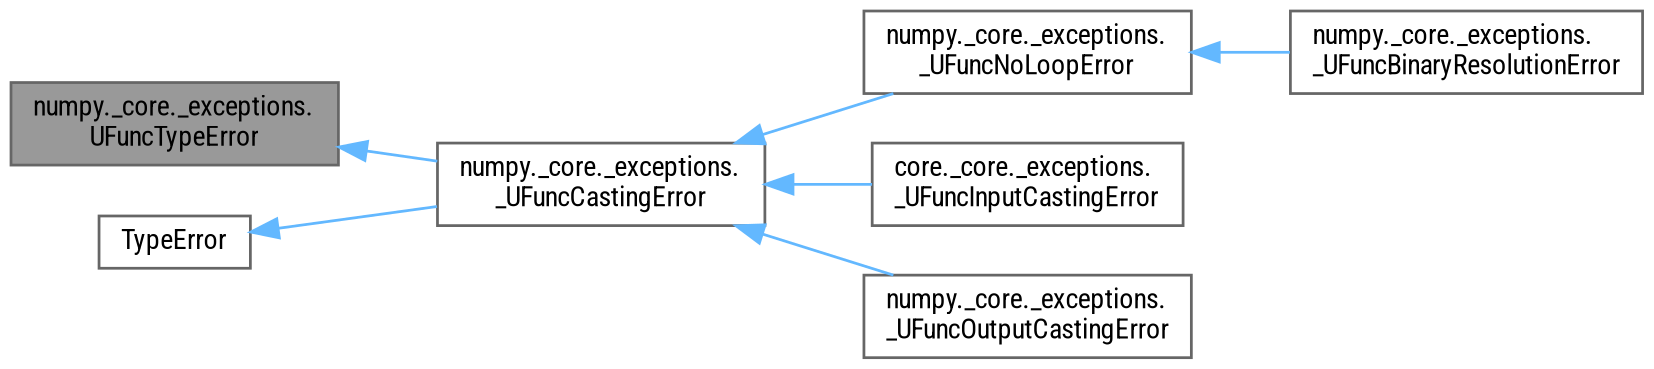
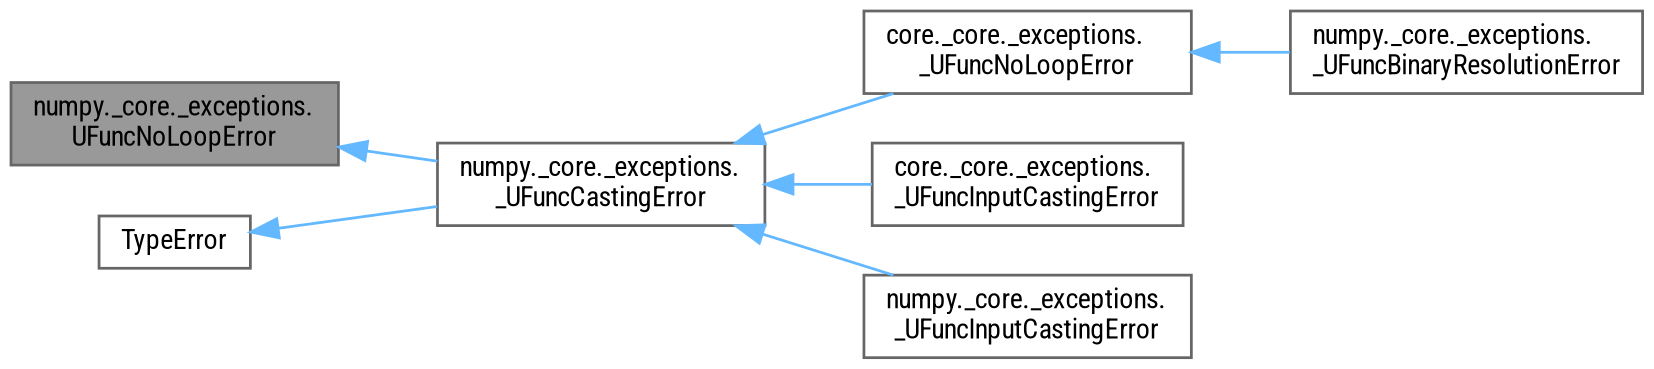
  digraph {
    fontname="Roboto Condensed"
    rankdir=LR
    node [color=gray40 fillcolor=white fontname="Roboto Condensed" fontsize=10 shape=box style=filled]
    edge [color=steelblue1 dir=back fontname="Roboto Condensed" fontsize=10 labelfontname=Helvetica labelfontsize=10 style=solid]
-   n1 [fillcolor=grey60 fontcolor=black height=0.2 label="numpy._core._exceptions.\lUFuncTypeError" width=0.4]
+   n1 [fillcolor=grey60 fontcolor=black height=0.2 label="numpy._core._exceptions.\lUFuncNoLoopError" width=0.4]
    n2 [height=0.2 label="numpy._core._exceptions.\l_UFuncCastingError" width=0.4]
-   n3 [height=0.2 label="numpy._core._exceptions.\l_UFuncNoLoopError" width=0.4]
+   n3 [height=0.2 label="core._core._exceptions.\l_UFuncNoLoopError" width=0.4]
    n4 [height=0.2 label="core._core._exceptions.\l_UFuncInputCastingError" width=0.4]
-   n5 [height=0.2 label="numpy._core._exceptions.\l_UFuncOutputCastingError" width=0.4]
+   n5 [height=0.2 label="numpy._core._exceptions.\l_UFuncInputCastingError" width=0.4]
    n6 [height=0.2 label="numpy._core._exceptions.\l_UFuncBinaryResolutionError" width=0.4]
    n7 [height=0.2 label=TypeError width=0.4]
    n1 -> n2
    n2 -> n3
    n2 -> n4
    n2 -> n5
    n3 -> n6
    n7 -> n2
  }
